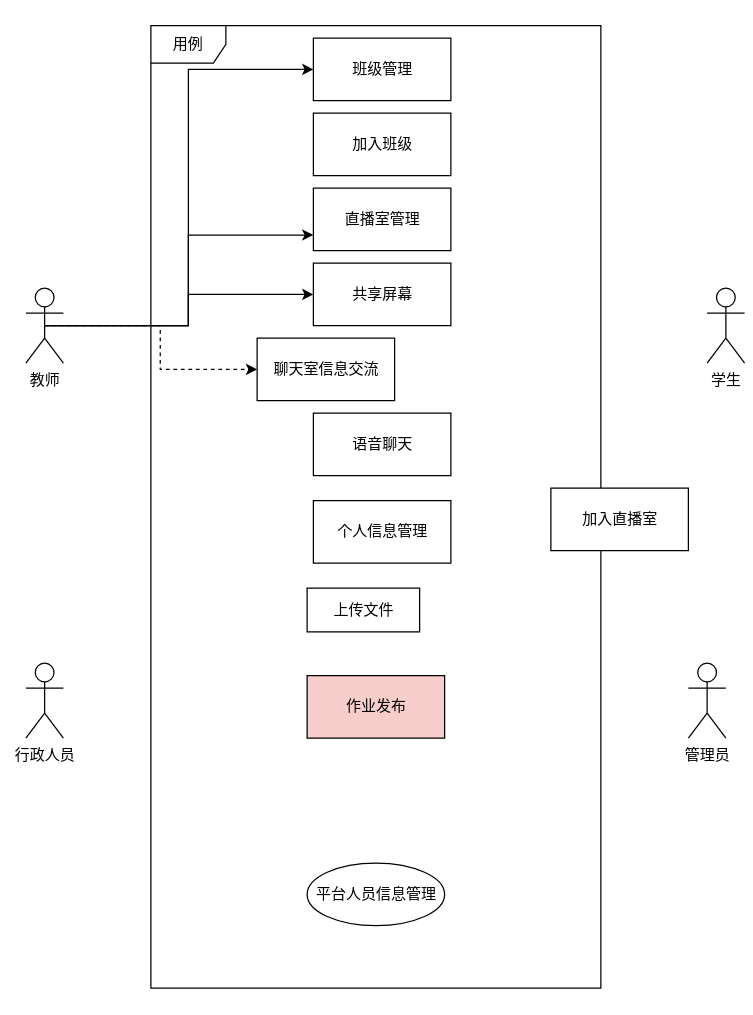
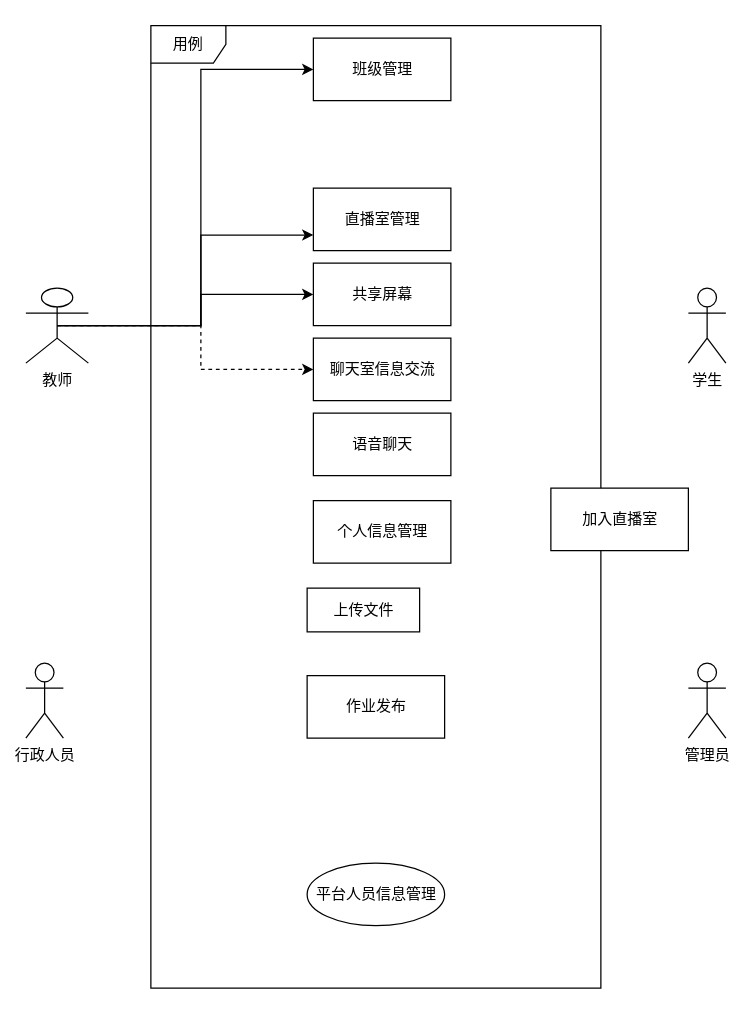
  <mxCell id="0" />
  <mxCell id="1" parent="0" />
- <mxCell id="2" value="学生" style="shape=umlActor;verticalLabelPosition=bottom;verticalAlign=top;html=1;" parent="1" vertex="1"><mxGeometry x="565" y="230" width="30" height="60" as="geometry" /></mxCell>
+ <mxCell id="2" value="学生" style="shape=umlActor;verticalLabelPosition=bottom;verticalAlign=top;html=1;" parent="1" vertex="1"><mxGeometry x="550" y="230" width="30" height="60" as="geometry" /></mxCell>
  <mxCell id="3" style="edgeStyle=orthogonalEdgeStyle;rounded=0;orthogonalLoop=1;jettySize=auto;html=1;exitX=0.5;exitY=0.5;exitDx=0;exitDy=0;exitPerimeter=0;entryX=0;entryY=0.5;entryDx=0;entryDy=0;" edge="1" parent="1" source="7" target="16"><mxGeometry relative="1" as="geometry" /></mxCell>
  <mxCell id="4" style="edgeStyle=orthogonalEdgeStyle;rounded=0;orthogonalLoop=1;jettySize=auto;html=1;exitX=0.5;exitY=0.5;exitDx=0;exitDy=0;exitPerimeter=0;entryX=0;entryY=0.75;entryDx=0;entryDy=0;" edge="1" parent="1" source="7" target="12"><mxGeometry relative="1" as="geometry" /></mxCell>
  <mxCell id="5" style="edgeStyle=orthogonalEdgeStyle;rounded=0;orthogonalLoop=1;jettySize=auto;html=1;exitX=0.5;exitY=0.5;exitDx=0;exitDy=0;exitPerimeter=0;" edge="1" parent="1" source="7" target="15"><mxGeometry relative="1" as="geometry" /></mxCell>
  <mxCell id="6" style="edgeStyle=orthogonalEdgeStyle;rounded=0;orthogonalLoop=1;jettySize=auto;html=1;exitX=0.5;exitY=0.5;exitDx=0;exitDy=0;exitPerimeter=0;dashed=1;" edge="1" parent="1" source="7" target="18"><mxGeometry relative="1" as="geometry" /></mxCell>
- <mxCell id="7" value="教师" style="shape=umlActor;verticalLabelPosition=bottom;verticalAlign=top;html=1;" parent="1" vertex="1"><mxGeometry x="20" y="230" width="30" height="60" as="geometry" /></mxCell>
+ <mxCell id="7" value="教师" style="shape=umlActor;verticalLabelPosition=bottom;verticalAlign=top;html=1;" parent="1" vertex="1"><mxGeometry x="20" y="230" width="50" height="60" as="geometry" /></mxCell>
  <mxCell id="8" value="管理员" style="shape=umlActor;verticalLabelPosition=bottom;verticalAlign=top;html=1;" vertex="1" parent="1"><mxGeometry x="550" y="530" width="30" height="60" as="geometry" /></mxCell>
  <mxCell id="9" value="行政人员" style="shape=umlActor;verticalLabelPosition=bottom;verticalAlign=top;html=1;" vertex="1" parent="1"><mxGeometry x="20" y="530" width="30" height="60" as="geometry" /></mxCell>
  <mxCell id="10" value="用例" style="shape=umlFrame;whiteSpace=wrap;html=1;" vertex="1" parent="1"><mxGeometry x="120" y="20" width="360" height="770" as="geometry" /></mxCell>
  <mxCell id="11" value="个人信息管理" style="html=1;" vertex="1" parent="1"><mxGeometry x="250" y="400" width="110" height="50" as="geometry" /></mxCell>
  <mxCell id="12" value="直播室管理" style="html=1;" vertex="1" parent="1"><mxGeometry x="250" y="150" width="110" height="50" as="geometry" /></mxCell>
  <mxCell id="13" value="平台人员信息管理" style="ellipse;html=1;" vertex="1" parent="1"><mxGeometry x="245" y="690" width="110" height="50" as="geometry" /></mxCell>
  <mxCell id="14" value="语音聊天" style="html=1;" vertex="1" parent="1"><mxGeometry x="250" y="330" width="110" height="50" as="geometry" /></mxCell>
  <mxCell id="15" value="共享屏幕" style="html=1;" vertex="1" parent="1"><mxGeometry x="250" y="210" width="110" height="50" as="geometry" /></mxCell>
  <mxCell id="16" value="班级管理" style="html=1;" vertex="1" parent="1"><mxGeometry x="250" y="30" width="110" height="50" as="geometry" /></mxCell>
- <mxCell id="17" value="加入班级" style="html=1;" vertex="1" parent="1"><mxGeometry x="250" y="90" width="110" height="50" as="geometry" /></mxCell>
- <mxCell id="18" value="聊天室信息交流" style="html=1;" vertex="1" parent="1"><mxGeometry x="205" y="270" width="110" height="50" as="geometry" /></mxCell>
- <mxCell id="19" value="作业发布" style="html=1;fillColor=#f8cecc;" vertex="1" parent="1"><mxGeometry x="245" y="540" width="110" height="50" as="geometry" /></mxCell>
+ <mxCell id="18" value="聊天室信息交流" style="html=1;" vertex="1" parent="1"><mxGeometry x="250" y="270" width="110" height="50" as="geometry" /></mxCell>
+ <mxCell id="19" value="作业发布" style="html=1;" vertex="1" parent="1"><mxGeometry x="245" y="540" width="110" height="50" as="geometry" /></mxCell>
  <mxCell id="20" value="上传文件" style="html=1;" vertex="1" parent="1"><mxGeometry x="245" y="470" width="90" height="35" as="geometry" /></mxCell>
  <mxCell id="21" value="加入直播室" style="html=1;" vertex="1" parent="1"><mxGeometry x="440" y="390" width="110" height="50" as="geometry" /></mxCell>
